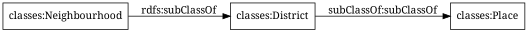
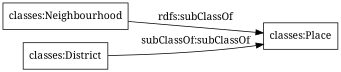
  digraph {
    fontname="Noto Serif"
    rankdir=LR
    node [color=black fontname="Noto Serif" shape=rectangle]
    edge [fontname="Noto Serif"]
    "classes:Neighbourhood"
    "classes:Place"
    "classes:District"
-   "classes:Neighbourhood" -> "classes:District" [label="rdfs:subClassOf"]
+   "classes:Neighbourhood" -> "classes:Place" [label="rdfs:subClassOf"]
    "classes:District" -> "classes:Place" [label="subClassOf:subClassOf"]
  }
